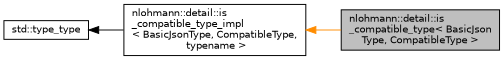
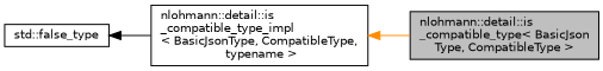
  digraph {
    rankdir=LR
    node [color=black fillcolor=white fontname=Helvetica fontsize=10 shape=record style=filled]
    edge [dir=back fontname=Helvetica fontsize=10 labelfontname=Helvetica labelfontsize=10 style=solid]
    n1 [fillcolor=grey75 fontcolor=black height=0.2 label="nlohmann::detail::is\l_compatible_type\< BasicJson\lType, CompatibleType \>" width=0.4]
    n2 [height=0.2 label="nlohmann::detail::is\l_compatible_type_impl\l\< BasicJsonType, CompatibleType,\l typename \>" width=0.4]
-   n3 [height=0.2 label="std::type_type" width=0.4]
+   n3 [height=0.2 label="std::false_type" width=0.4]
    n2 -> n1 [color=darkorange]
    n3 -> n2 [color=black]
  }
